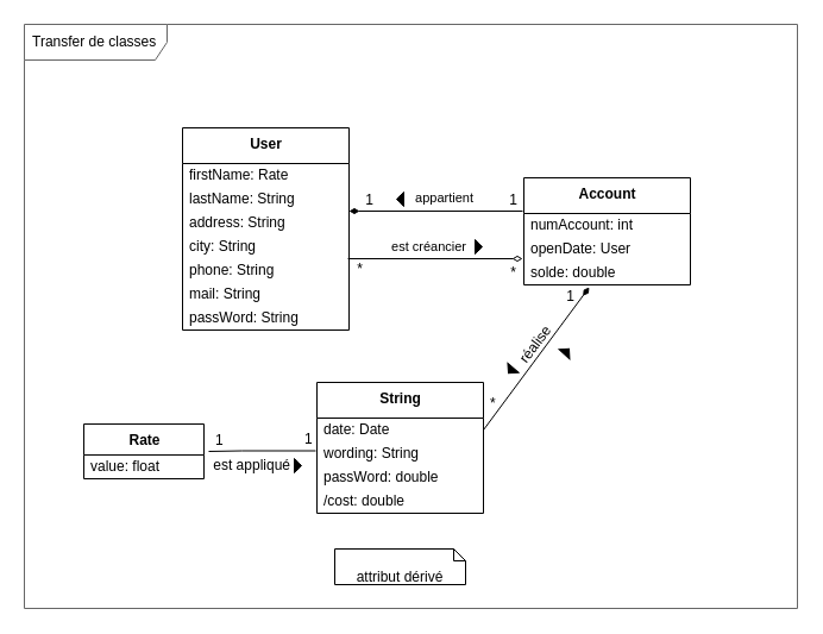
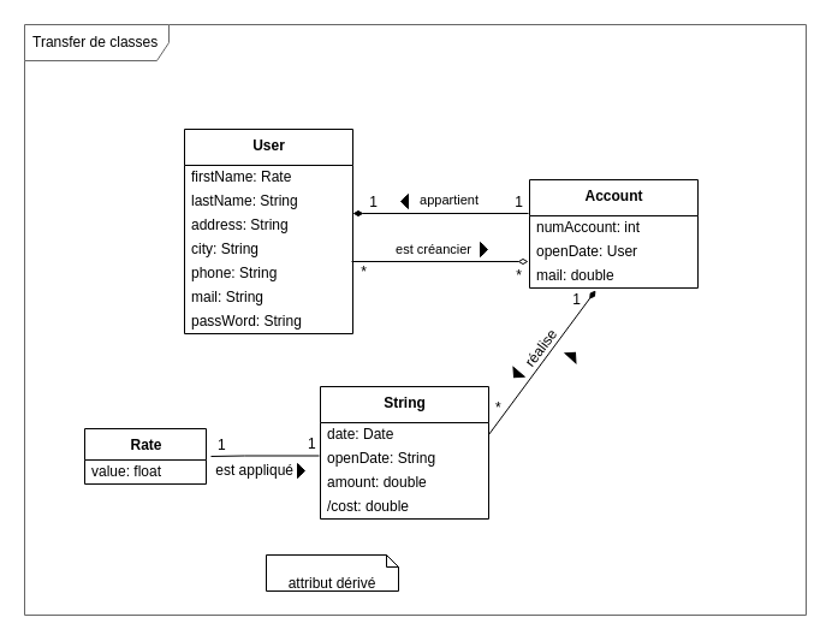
  <mxCell id="0" />
  <mxCell id="1" parent="0" />
  <mxCell id="2" value="Transfer de classes" style="shape=umlFrame;whiteSpace=wrap;html=1;width=120;height=30;boundedLbl=1;verticalAlign=middle;align=left;spacingLeft=5;strokeColor=#666666;" parent="1" vertex="1"><mxGeometry x="20" y="20" width="650" height="491" as="geometry" /></mxCell>
  <mxCell id="3" value="&lt;b&gt;User&lt;/b&gt;" style="swimlane;fontStyle=0;align=center;verticalAlign=top;childLayout=stackLayout;horizontal=1;startSize=30;horizontalStack=0;resizeParent=1;resizeParentMax=0;resizeLast=0;collapsible=0;marginBottom=0;html=1;" parent="1" vertex="1"><mxGeometry x="153" y="107" width="140" height="170" as="geometry" /></mxCell>
  <mxCell id="4" value="firstName: Rate" style="text;html=1;strokeColor=none;fillColor=none;align=left;verticalAlign=middle;spacingLeft=4;spacingRight=4;overflow=hidden;rotatable=0;points=[[0,0.5],[1,0.5]];portConstraint=eastwest;" parent="3" vertex="1"><mxGeometry y="30" width="140" height="20" as="geometry" /></mxCell>
  <mxCell id="5" value="lastName: String" style="text;html=1;strokeColor=none;fillColor=none;align=left;verticalAlign=middle;spacingLeft=4;spacingRight=4;overflow=hidden;rotatable=0;points=[[0,0.5],[1,0.5]];portConstraint=eastwest;" parent="3" vertex="1"><mxGeometry y="50" width="140" height="20" as="geometry" /></mxCell>
  <mxCell id="6" value="address: String" style="text;html=1;strokeColor=none;fillColor=none;align=left;verticalAlign=middle;spacingLeft=4;spacingRight=4;overflow=hidden;rotatable=0;points=[[0,0.5],[1,0.5]];portConstraint=eastwest;" parent="3" vertex="1"><mxGeometry y="70" width="140" height="20" as="geometry" /></mxCell>
  <mxCell id="7" value="city: String" style="text;html=1;strokeColor=none;fillColor=none;align=left;verticalAlign=middle;spacingLeft=4;spacingRight=4;overflow=hidden;rotatable=0;points=[[0,0.5],[1,0.5]];portConstraint=eastwest;" parent="3" vertex="1"><mxGeometry y="90" width="140" height="20" as="geometry" /></mxCell>
  <mxCell id="8" value="phone: String" style="text;html=1;strokeColor=none;fillColor=none;align=left;verticalAlign=middle;spacingLeft=4;spacingRight=4;overflow=hidden;rotatable=0;points=[[0,0.5],[1,0.5]];portConstraint=eastwest;" parent="3" vertex="1"><mxGeometry y="110" width="140" height="20" as="geometry" /></mxCell>
  <mxCell id="9" value="mail: String" style="text;html=1;strokeColor=none;fillColor=none;align=left;verticalAlign=middle;spacingLeft=4;spacingRight=4;overflow=hidden;rotatable=0;points=[[0,0.5],[1,0.5]];portConstraint=eastwest;" parent="3" vertex="1"><mxGeometry y="130" width="140" height="20" as="geometry" /></mxCell>
  <mxCell id="10" value="passWord: String" style="text;html=1;strokeColor=none;fillColor=none;align=left;verticalAlign=middle;spacingLeft=4;spacingRight=4;overflow=hidden;rotatable=0;points=[[0,0.5],[1,0.5]];portConstraint=eastwest;" parent="3" vertex="1"><mxGeometry y="150" width="140" height="20" as="geometry" /></mxCell>
  <mxCell id="11" value="&lt;b&gt;Account&lt;/b&gt;" style="swimlane;fontStyle=0;align=center;verticalAlign=top;childLayout=stackLayout;horizontal=1;startSize=30;horizontalStack=0;resizeParent=1;resizeParentMax=0;resizeLast=0;collapsible=0;marginBottom=0;html=1;" parent="1" vertex="1"><mxGeometry x="440" y="149" width="140" height="90" as="geometry" /></mxCell>
  <mxCell id="12" value="numAccount: int" style="text;html=1;strokeColor=none;fillColor=none;align=left;verticalAlign=middle;spacingLeft=4;spacingRight=4;overflow=hidden;rotatable=0;points=[[0,0.5],[1,0.5]];portConstraint=eastwest;" parent="11" vertex="1"><mxGeometry y="30" width="140" height="20" as="geometry" /></mxCell>
  <mxCell id="13" value="openDate: User" style="text;html=1;strokeColor=none;fillColor=none;align=left;verticalAlign=middle;spacingLeft=4;spacingRight=4;overflow=hidden;rotatable=0;points=[[0,0.5],[1,0.5]];portConstraint=eastwest;" parent="11" vertex="1"><mxGeometry y="50" width="140" height="20" as="geometry" /></mxCell>
- <mxCell id="14" value="solde: double" style="text;html=1;strokeColor=none;fillColor=none;align=left;verticalAlign=middle;spacingLeft=4;spacingRight=4;overflow=hidden;rotatable=0;points=[[0,0.5],[1,0.5]];portConstraint=eastwest;" parent="11" vertex="1"><mxGeometry y="70" width="140" height="20" as="geometry" /></mxCell>
+ <mxCell id="14" value="mail: double" style="text;html=1;strokeColor=none;fillColor=none;align=left;verticalAlign=middle;spacingLeft=4;spacingRight=4;overflow=hidden;rotatable=0;points=[[0,0.5],[1,0.5]];portConstraint=eastwest;" parent="11" vertex="1"><mxGeometry y="70" width="140" height="20" as="geometry" /></mxCell>
  <mxCell id="15" value="&lt;b&gt;String&lt;/b&gt;" style="swimlane;fontStyle=0;align=center;verticalAlign=top;childLayout=stackLayout;horizontal=1;startSize=30;horizontalStack=0;resizeParent=1;resizeParentMax=0;resizeLast=0;collapsible=0;marginBottom=0;html=1;" parent="1" vertex="1"><mxGeometry x="266" y="321" width="140" height="110" as="geometry" /></mxCell>
  <mxCell id="16" value="date: Date" style="text;html=1;strokeColor=none;fillColor=none;align=left;verticalAlign=middle;spacingLeft=4;spacingRight=4;overflow=hidden;rotatable=0;points=[[0,0.5],[1,0.5]];portConstraint=eastwest;" parent="15" vertex="1"><mxGeometry y="30" width="140" height="20" as="geometry" /></mxCell>
- <mxCell id="17" value="wording: String" style="text;html=1;strokeColor=none;fillColor=none;align=left;verticalAlign=middle;spacingLeft=4;spacingRight=4;overflow=hidden;rotatable=0;points=[[0,0.5],[1,0.5]];portConstraint=eastwest;" parent="15" vertex="1"><mxGeometry y="50" width="140" height="20" as="geometry" /></mxCell>
- <mxCell id="18" value="passWord: double" style="text;html=1;strokeColor=none;fillColor=none;align=left;verticalAlign=middle;spacingLeft=4;spacingRight=4;overflow=hidden;rotatable=0;points=[[0,0.5],[1,0.5]];portConstraint=eastwest;" parent="15" vertex="1"><mxGeometry y="70" width="140" height="20" as="geometry" /></mxCell>
+ <mxCell id="17" value="openDate: String" style="text;html=1;strokeColor=none;fillColor=none;align=left;verticalAlign=middle;spacingLeft=4;spacingRight=4;overflow=hidden;rotatable=0;points=[[0,0.5],[1,0.5]];portConstraint=eastwest;" parent="15" vertex="1"><mxGeometry y="50" width="140" height="20" as="geometry" /></mxCell>
+ <mxCell id="18" value="amount: double" style="text;html=1;strokeColor=none;fillColor=none;align=left;verticalAlign=middle;spacingLeft=4;spacingRight=4;overflow=hidden;rotatable=0;points=[[0,0.5],[1,0.5]];portConstraint=eastwest;" parent="15" vertex="1"><mxGeometry y="70" width="140" height="20" as="geometry" /></mxCell>
  <mxCell id="19" value="/cost: double" style="text;html=1;strokeColor=none;fillColor=none;align=left;verticalAlign=middle;spacingLeft=4;spacingRight=4;overflow=hidden;rotatable=0;points=[[0,0.5],[1,0.5]];portConstraint=eastwest;" parent="15" vertex="1"><mxGeometry y="90" width="140" height="20" as="geometry" /></mxCell>
  <mxCell id="20" value="" style="endArrow=diamondThin;html=1;rounded=0;align=center;verticalAlign=top;endFill=1;labelBackgroundColor=none;exitX=1;exitY=0.5;exitDx=0;exitDy=0;jumpSize=6;" parent="1" source="16" edge="1"><mxGeometry relative="1" as="geometry"><mxPoint x="410" y="341" as="sourcePoint" /><mxPoint x="495" y="241" as="targetPoint" /></mxGeometry></mxCell>
  <mxCell id="21" value="*" style="resizable=0;html=1;align=left;verticalAlign=top;labelBackgroundColor=default;" parent="20" connectable="0" vertex="1"><mxGeometry x="-1" relative="1" as="geometry"><mxPoint x="4" y="-36" as="offset" /></mxGeometry></mxCell>
  <mxCell id="22" value="réalise" style="resizable=0;html=1;align=right;verticalAlign=bottom;labelBackgroundColor=none;direction=west;rotation=307;" parent="20" connectable="0" vertex="1"><mxGeometry x="1" relative="1" as="geometry"><mxPoint x="-28" y="39" as="offset" /></mxGeometry></mxCell>
  <mxCell id="23" value="1" style="edgeLabel;html=1;align=center;verticalAlign=middle;resizable=0;points=[];fontSize=12;" parent="20" vertex="1" connectable="0"><mxGeometry x="0.686" y="3" relative="1" as="geometry"><mxPoint y="-10" as="offset" /></mxGeometry></mxCell>
  <mxCell id="24" value="&lt;b&gt;Rate&lt;/b&gt;" style="swimlane;fontStyle=0;align=center;verticalAlign=top;childLayout=stackLayout;horizontal=1;startSize=26;horizontalStack=0;resizeParent=1;resizeParentMax=0;resizeLast=0;collapsible=0;marginBottom=0;html=1;" parent="1" vertex="1"><mxGeometry x="70" y="356" width="101" height="46" as="geometry" /></mxCell>
  <mxCell id="25" value="value: float" style="text;html=1;strokeColor=none;fillColor=none;align=left;verticalAlign=middle;spacingLeft=4;spacingRight=4;overflow=hidden;rotatable=0;points=[[0,0.5],[1,0.5]];portConstraint=eastwest;" parent="24" vertex="1"><mxGeometry y="26" width="101" height="20" as="geometry" /></mxCell>
  <mxCell id="26" value="" style="endArrow=none;html=1;rounded=0;align=center;verticalAlign=top;endFill=0;labelBackgroundColor=none;" parent="1" edge="1"><mxGeometry relative="1" as="geometry"><mxPoint x="175" y="379" as="sourcePoint" /><mxPoint x="265" y="378.5" as="targetPoint" /><Array as="points"><mxPoint x="203" y="378.5" /></Array></mxGeometry></mxCell>
  <mxCell id="27" value="1" style="resizable=0;html=1;align=left;verticalAlign=top;labelBackgroundColor=default;" parent="26" connectable="0" vertex="1"><mxGeometry x="-1" relative="1" as="geometry"><mxPoint x="4" y="-23" as="offset" /></mxGeometry></mxCell>
  <mxCell id="28" value="est appliqué" style="resizable=0;html=1;align=right;verticalAlign=bottom;labelBackgroundColor=none;direction=south;" parent="26" connectable="0" vertex="1"><mxGeometry x="1" relative="1" as="geometry"><mxPoint x="-21" y="20" as="offset" /></mxGeometry></mxCell>
  <mxCell id="29" value="1" style="resizable=0;html=1;align=left;verticalAlign=top;labelBackgroundColor=default;" parent="26" connectable="0" vertex="1"><mxGeometry x="-1" relative="1" as="geometry"><mxPoint x="79" y="-24" as="offset" /></mxGeometry></mxCell>
- <mxCell id="30" value="attribut dérivé" style="shape=note2;boundedLbl=1;whiteSpace=wrap;html=1;size=10;verticalAlign=top;align=center;" parent="1" vertex="1"><mxGeometry x="281" y="461" width="110" height="30" as="geometry" /></mxCell>
+ <mxCell id="30" value="attribut dérivé" style="shape=note2;boundedLbl=1;whiteSpace=wrap;html=1;size=10;verticalAlign=top;align=center;" parent="1" vertex="1"><mxGeometry x="221" y="461" width="110" height="30" as="geometry" /></mxCell>
  <mxCell id="31" value="" style="triangle;aspect=fixed;fillColor=#000000;rotation=-180;" parent="1" vertex="1"><mxGeometry x="333" y="161" width="6" height="12" as="geometry" /></mxCell>
  <mxCell id="32" value="" style="endArrow=none;html=1;rounded=0;align=center;verticalAlign=bottom;labelBackgroundColor=none;exitX=1;exitY=1;exitDx=0;exitDy=0;entryX=-0.007;entryY=-0.2;entryDx=0;entryDy=0;exitPerimeter=0;entryPerimeter=0;endFill=0;startArrow=diamondThin;startFill=1;" parent="1" source="5" edge="1"><mxGeometry relative="1" as="geometry"><mxPoint x="260" y="165" as="sourcePoint" /><mxPoint x="439.02" y="177" as="targetPoint" /></mxGeometry></mxCell>
  <mxCell id="33" value="appartient" style="edgeLabel;html=1;align=center;verticalAlign=middle;resizable=0;points=[];labelBackgroundColor=none;" parent="32" vertex="1" connectable="0"><mxGeometry x="-0.271" y="-2" relative="1" as="geometry"><mxPoint x="26" y="-14" as="offset" /></mxGeometry></mxCell>
  <mxCell id="34" value="1" style="edgeLabel;html=1;align=center;verticalAlign=middle;resizable=0;points=[];fontSize=12;" parent="32" vertex="1" connectable="0"><mxGeometry x="-0.781" relative="1" as="geometry"><mxPoint y="-10" as="offset" /></mxGeometry></mxCell>
  <mxCell id="35" value="1" style="edgeLabel;html=1;align=center;verticalAlign=middle;resizable=0;points=[];fontSize=12;" parent="32" vertex="1" connectable="0"><mxGeometry x="0.74" y="2" relative="1" as="geometry"><mxPoint x="10" y="-8" as="offset" /></mxGeometry></mxCell>
  <mxCell id="36" value="" style="triangle;aspect=fixed;fillColor=#000000;rotation=131;" parent="1" vertex="1"><mxGeometry x="426" y="305" width="6" height="12" as="geometry" /></mxCell>
  <mxCell id="37" value="" style="triangle;aspect=fixed;fillColor=#000000;rotation=0;" parent="1" vertex="1"><mxGeometry x="247" y="385" width="6" height="12" as="geometry" /></mxCell>
  <mxCell id="38" value="" style="triangle;aspect=fixed;fillColor=#000000;rotation=312;" parent="1" vertex="1"><mxGeometry x="473" y="289" width="6" height="12" as="geometry" /></mxCell>
  <mxCell id="39" value="" style="endArrow=diamondThin;html=1;rounded=0;align=center;verticalAlign=bottom;labelBackgroundColor=none;exitX=0.986;exitY=0.95;exitDx=0;exitDy=0;exitPerimeter=0;endFill=0;" parent="1" edge="1"><mxGeometry relative="1" as="geometry"><mxPoint x="292.04" y="217" as="sourcePoint" /><mxPoint x="439" y="217" as="targetPoint" /></mxGeometry></mxCell>
  <mxCell id="40" value="est créancier" style="edgeLabel;html=1;align=center;verticalAlign=middle;resizable=0;points=[];labelBackgroundColor=none;" parent="39" vertex="1" connectable="0"><mxGeometry x="-0.271" y="-2" relative="1" as="geometry"><mxPoint x="13" y="-13" as="offset" /></mxGeometry></mxCell>
  <mxCell id="41" value="*" style="edgeLabel;html=1;align=center;verticalAlign=middle;resizable=0;points=[];fontSize=12;" parent="39" vertex="1" connectable="0"><mxGeometry x="-0.301" y="-3" relative="1" as="geometry"><mxPoint x="-42" y="5" as="offset" /></mxGeometry></mxCell>
  <mxCell id="42" value="*" style="edgeLabel;html=1;align=center;verticalAlign=middle;resizable=0;points=[];fontSize=12;" parent="39" vertex="1" connectable="0"><mxGeometry x="0.726" relative="1" as="geometry"><mxPoint x="11" y="11" as="offset" /></mxGeometry></mxCell>
  <mxCell id="43" value="" style="triangle;aspect=fixed;fillColor=#000000;rotation=0;" parent="1" vertex="1"><mxGeometry x="399" y="201" width="6" height="12" as="geometry" /></mxCell>
